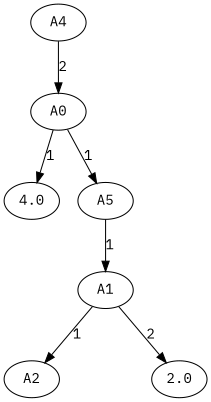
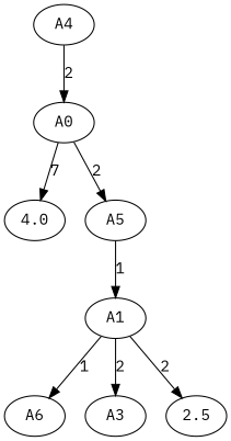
  digraph {
    fontname="IBM Plex Mono"
    node [fontname="IBM Plex Mono"]
    edge [fontname="IBM Plex Mono"]
    n1 [label=A4]
    n2 [label=A0]
    n3 [label=4.0]
    n4 [label=A5]
    n5 [label=A1]
-   n6 [label=A2]
-   n8 [label=2.0]
+   n6 [label=A6]
+   n7 [label=A3]
+   n8 [label=2.5]
    n1 -> n2 [label=2]
-   n2 -> n3 [label=1]
-   n2 -> n4 [label=1]
+   n2 -> n3 [label=7]
+   n2 -> n4 [label=2]
    n4 -> n5 [label=1]
    n5 -> n6 [label=1]
+   n5 -> n7 [label=2]
    n5 -> n8 [label=2]
  }
